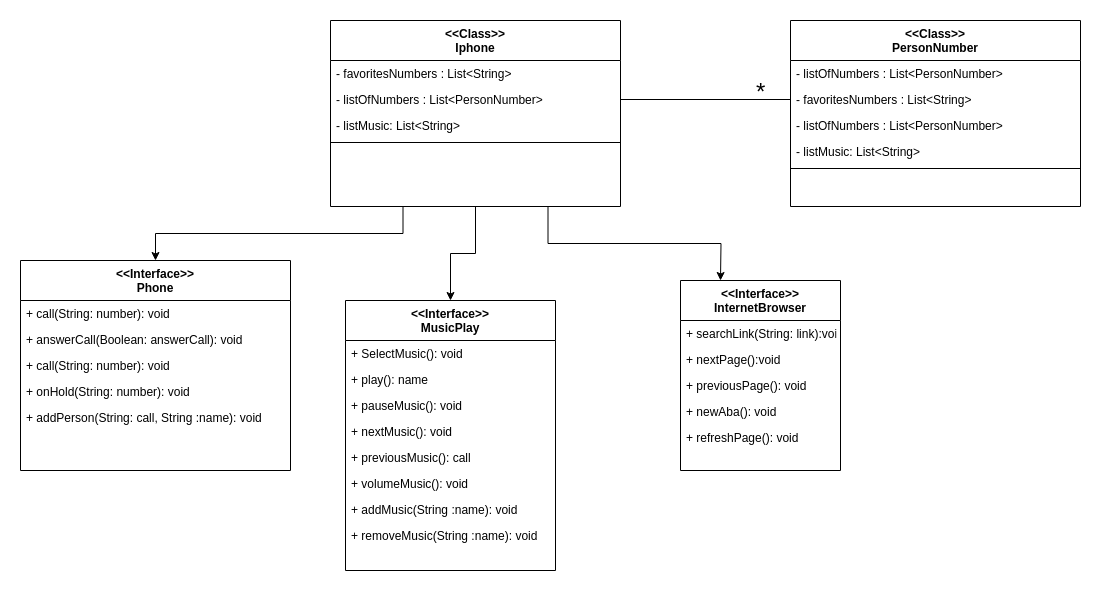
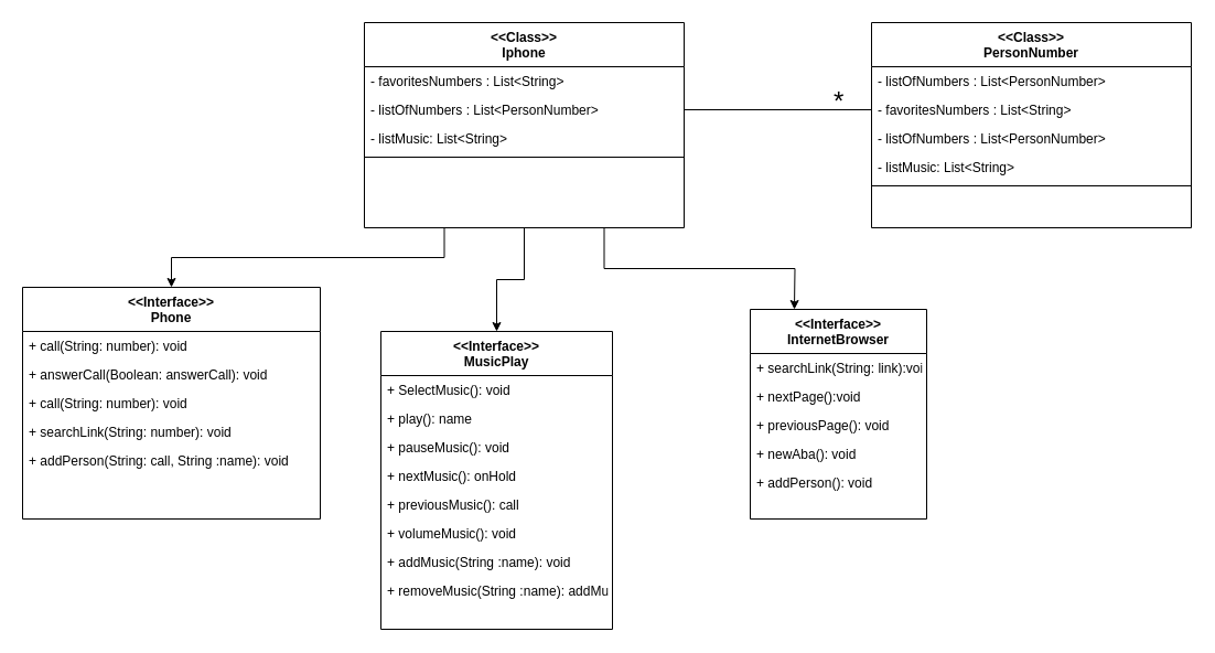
  <mxCell id="0" />
  <mxCell id="1" parent="0" />
  <mxCell id="2" style="edgeStyle=orthogonalEdgeStyle;rounded=0;orthogonalLoop=1;jettySize=auto;html=1;entryX=0.5;entryY=0;entryDx=0;entryDy=0;" edge="1" parent="1" source="3" target="21"><mxGeometry relative="1" as="geometry"><mxPoint x="390" y="370" as="targetPoint" /></mxGeometry></mxCell>
  <mxCell id="3" value="&lt;&lt;Class&gt;&gt;&#10;Iphone&#10;" style="swimlane;fontStyle=1;align=center;verticalAlign=top;childLayout=stackLayout;horizontal=1;startSize=40;horizontalStack=0;resizeParent=1;resizeLast=0;collapsible=1;marginBottom=0;rounded=0;shadow=0;strokeWidth=1;" parent="1" vertex="1"><mxGeometry x="330" y="20" width="290" height="186" as="geometry"><mxRectangle x="230" y="140" width="160" height="26" as="alternateBounds" /></mxGeometry></mxCell>
  <mxCell id="4" style="edgeStyle=orthogonalEdgeStyle;rounded=0;orthogonalLoop=1;jettySize=auto;html=1;exitX=0.75;exitY=1;exitDx=0;exitDy=0;" edge="1" parent="3" source="3"><mxGeometry relative="1" as="geometry"><mxPoint x="390" y="260" as="targetPoint" /><mxPoint x="160" y="79" as="sourcePoint" /></mxGeometry></mxCell>
  <mxCell id="5" value="- favoritesNumbers : List&lt;String&gt;" style="text;align=left;verticalAlign=top;spacingLeft=4;spacingRight=4;overflow=hidden;rotatable=0;points=[[0,0.5],[1,0.5]];portConstraint=eastwest;" parent="3" vertex="1"><mxGeometry y="40" width="290" height="26" as="geometry" /></mxCell>
  <mxCell id="6" value="- listOfNumbers : List&lt;PersonNumber&gt;" style="text;align=left;verticalAlign=top;spacingLeft=4;spacingRight=4;overflow=hidden;rotatable=0;points=[[0,0.5],[1,0.5]];portConstraint=eastwest;rounded=0;shadow=0;html=0;" parent="3" vertex="1"><mxGeometry y="66" width="290" height="26" as="geometry" /></mxCell>
  <mxCell id="7" value="- listMusic: List&lt;String&gt;" style="text;align=left;verticalAlign=top;spacingLeft=4;spacingRight=4;overflow=hidden;rotatable=0;points=[[0,0.5],[1,0.5]];portConstraint=eastwest;" vertex="1" parent="3"><mxGeometry y="92" width="290" height="26" as="geometry" /></mxCell>
  <mxCell id="8" value="" style="line;html=1;strokeWidth=1;align=left;verticalAlign=middle;spacingTop=-1;spacingLeft=3;spacingRight=3;rotatable=0;labelPosition=right;points=[];portConstraint=eastwest;" parent="3" vertex="1"><mxGeometry y="118" width="290" height="8" as="geometry" /></mxCell>
  <mxCell id="9" value="&lt;&lt;Interface&gt;&gt;&#10;Phone" style="swimlane;fontStyle=1;align=center;verticalAlign=top;childLayout=stackLayout;horizontal=1;startSize=40;horizontalStack=0;resizeParent=1;resizeLast=0;collapsible=1;marginBottom=0;rounded=0;shadow=0;strokeWidth=1;" parent="1" vertex="1"><mxGeometry x="20" y="260" width="270" height="210" as="geometry"><mxRectangle x="130" y="380" width="160" height="26" as="alternateBounds" /></mxGeometry></mxCell>
  <mxCell id="10" value="+ call(String: number): void&#10;" style="text;align=left;verticalAlign=top;spacingLeft=4;spacingRight=4;overflow=hidden;rotatable=0;points=[[0,0.5],[1,0.5]];portConstraint=eastwest;" parent="9" vertex="1"><mxGeometry y="40" width="270" height="26" as="geometry" /></mxCell>
  <mxCell id="11" value="+ answerCall(Boolean: answerCall): void&#10;" style="text;align=left;verticalAlign=top;spacingLeft=4;spacingRight=4;overflow=hidden;rotatable=0;points=[[0,0.5],[1,0.5]];portConstraint=eastwest;" vertex="1" parent="9"><mxGeometry y="66" width="270" height="26" as="geometry" /></mxCell>
  <mxCell id="12" value="+ call(String: number): void&#10;" style="text;align=left;verticalAlign=top;spacingLeft=4;spacingRight=4;overflow=hidden;rotatable=0;points=[[0,0.5],[1,0.5]];portConstraint=eastwest;" vertex="1" parent="9"><mxGeometry y="92" width="270" height="26" as="geometry" /></mxCell>
- <mxCell id="13" value="+ onHold(String: number): void&#10;" style="text;align=left;verticalAlign=top;spacingLeft=4;spacingRight=4;overflow=hidden;rotatable=0;points=[[0,0.5],[1,0.5]];portConstraint=eastwest;" vertex="1" parent="9"><mxGeometry y="118" width="270" height="26" as="geometry" /></mxCell>
+ <mxCell id="13" value="+ searchLink(String: number): void&#10;" style="text;align=left;verticalAlign=top;spacingLeft=4;spacingRight=4;overflow=hidden;rotatable=0;points=[[0,0.5],[1,0.5]];portConstraint=eastwest;" vertex="1" parent="9"><mxGeometry y="118" width="270" height="26" as="geometry" /></mxCell>
  <mxCell id="14" value="+ addPerson(String: call, String :name): void&#10;" style="text;align=left;verticalAlign=top;spacingLeft=4;spacingRight=4;overflow=hidden;rotatable=0;points=[[0,0.5],[1,0.5]];portConstraint=eastwest;" vertex="1" parent="9"><mxGeometry y="144" width="270" height="26" as="geometry" /></mxCell>
  <mxCell id="15" value="&lt;&lt;Interface&gt;&gt;&#10;InternetBrowser" style="swimlane;fontStyle=1;align=center;verticalAlign=top;childLayout=stackLayout;horizontal=1;startSize=40;horizontalStack=0;resizeParent=1;resizeLast=0;collapsible=1;marginBottom=0;rounded=0;shadow=0;strokeWidth=1;" parent="1" vertex="1"><mxGeometry x="680" y="280" width="160" height="190" as="geometry"><mxRectangle x="340" y="380" width="170" height="26" as="alternateBounds" /></mxGeometry></mxCell>
  <mxCell id="16" value="+ searchLink(String: link):void" style="text;align=left;verticalAlign=top;spacingLeft=4;spacingRight=4;overflow=hidden;rotatable=0;points=[[0,0.5],[1,0.5]];portConstraint=eastwest;" vertex="1" parent="15"><mxGeometry y="40" width="160" height="26" as="geometry" /></mxCell>
  <mxCell id="17" value="+ nextPage():void&#10;" style="text;align=left;verticalAlign=top;spacingLeft=4;spacingRight=4;overflow=hidden;rotatable=0;points=[[0,0.5],[1,0.5]];portConstraint=eastwest;" vertex="1" parent="15"><mxGeometry y="66" width="160" height="26" as="geometry" /></mxCell>
  <mxCell id="18" value="+ previousPage(): void" style="text;align=left;verticalAlign=top;spacingLeft=4;spacingRight=4;overflow=hidden;rotatable=0;points=[[0,0.5],[1,0.5]];portConstraint=eastwest;" vertex="1" parent="15"><mxGeometry y="92" width="160" height="26" as="geometry" /></mxCell>
  <mxCell id="19" value="+ newAba(): void" style="text;align=left;verticalAlign=top;spacingLeft=4;spacingRight=4;overflow=hidden;rotatable=0;points=[[0,0.5],[1,0.5]];portConstraint=eastwest;" vertex="1" parent="15"><mxGeometry y="118" width="160" height="26" as="geometry" /></mxCell>
- <mxCell id="20" value="+ refreshPage(): void" style="text;align=left;verticalAlign=top;spacingLeft=4;spacingRight=4;overflow=hidden;rotatable=0;points=[[0,0.5],[1,0.5]];portConstraint=eastwest;" vertex="1" parent="15"><mxGeometry y="144" width="160" height="26" as="geometry" /></mxCell>
+ <mxCell id="20" value="+ addPerson(): void" style="text;align=left;verticalAlign=top;spacingLeft=4;spacingRight=4;overflow=hidden;rotatable=0;points=[[0,0.5],[1,0.5]];portConstraint=eastwest;" vertex="1" parent="15"><mxGeometry y="144" width="160" height="26" as="geometry" /></mxCell>
  <mxCell id="21" value="&lt;&lt;Interface&gt;&gt;&#10;MusicPlay" style="swimlane;fontStyle=1;align=center;verticalAlign=top;childLayout=stackLayout;horizontal=1;startSize=40;horizontalStack=0;resizeParent=1;resizeLast=0;collapsible=1;marginBottom=0;rounded=0;shadow=0;strokeWidth=1;" vertex="1" parent="1"><mxGeometry x="345" y="300" width="210" height="270" as="geometry"><mxRectangle x="130" y="380" width="160" height="26" as="alternateBounds" /></mxGeometry></mxCell>
  <mxCell id="22" value="+ SelectMusic(): void" style="text;align=left;verticalAlign=top;spacingLeft=4;spacingRight=4;overflow=hidden;rotatable=0;points=[[0,0.5],[1,0.5]];portConstraint=eastwest;" vertex="1" parent="21"><mxGeometry y="40" width="210" height="26" as="geometry" /></mxCell>
  <mxCell id="23" value="+ play(): name" style="text;align=left;verticalAlign=top;spacingLeft=4;spacingRight=4;overflow=hidden;rotatable=0;points=[[0,0.5],[1,0.5]];portConstraint=eastwest;" vertex="1" parent="21"><mxGeometry y="66" width="210" height="26" as="geometry" /></mxCell>
  <mxCell id="24" value="+ pauseMusic(): void" style="text;align=left;verticalAlign=top;spacingLeft=4;spacingRight=4;overflow=hidden;rotatable=0;points=[[0,0.5],[1,0.5]];portConstraint=eastwest;" vertex="1" parent="21"><mxGeometry y="92" width="210" height="26" as="geometry" /></mxCell>
- <mxCell id="25" value="+ nextMusic(): void" style="text;align=left;verticalAlign=top;spacingLeft=4;spacingRight=4;overflow=hidden;rotatable=0;points=[[0,0.5],[1,0.5]];portConstraint=eastwest;" vertex="1" parent="21"><mxGeometry y="118" width="210" height="26" as="geometry" /></mxCell>
+ <mxCell id="25" value="+ nextMusic(): onHold" style="text;align=left;verticalAlign=top;spacingLeft=4;spacingRight=4;overflow=hidden;rotatable=0;points=[[0,0.5],[1,0.5]];portConstraint=eastwest;" vertex="1" parent="21"><mxGeometry y="118" width="210" height="26" as="geometry" /></mxCell>
  <mxCell id="26" value="+ previousMusic(): call" style="text;align=left;verticalAlign=top;spacingLeft=4;spacingRight=4;overflow=hidden;rotatable=0;points=[[0,0.5],[1,0.5]];portConstraint=eastwest;" vertex="1" parent="21"><mxGeometry y="144" width="210" height="26" as="geometry" /></mxCell>
  <mxCell id="27" value="+ volumeMusic(): void" style="text;align=left;verticalAlign=top;spacingLeft=4;spacingRight=4;overflow=hidden;rotatable=0;points=[[0,0.5],[1,0.5]];portConstraint=eastwest;" vertex="1" parent="21"><mxGeometry y="170" width="210" height="26" as="geometry" /></mxCell>
  <mxCell id="28" value="+ addMusic(String :name): void&#10;" style="text;align=left;verticalAlign=top;spacingLeft=4;spacingRight=4;overflow=hidden;rotatable=0;points=[[0,0.5],[1,0.5]];portConstraint=eastwest;" vertex="1" parent="21"><mxGeometry y="196" width="210" height="26" as="geometry" /></mxCell>
- <mxCell id="29" value="+ removeMusic(String :name): void&#10;" style="text;align=left;verticalAlign=top;spacingLeft=4;spacingRight=4;overflow=hidden;rotatable=0;points=[[0,0.5],[1,0.5]];portConstraint=eastwest;" vertex="1" parent="21"><mxGeometry y="222" width="210" height="48" as="geometry" /></mxCell>
+ <mxCell id="29" value="+ removeMusic(String :name): addMusic&#10;" style="text;align=left;verticalAlign=top;spacingLeft=4;spacingRight=4;overflow=hidden;rotatable=0;points=[[0,0.5],[1,0.5]];portConstraint=eastwest;" vertex="1" parent="21"><mxGeometry y="222" width="210" height="48" as="geometry" /></mxCell>
  <mxCell id="30" style="edgeStyle=orthogonalEdgeStyle;rounded=0;orthogonalLoop=1;jettySize=auto;html=1;entryX=0.5;entryY=0;entryDx=0;entryDy=0;exitX=0.25;exitY=1;exitDx=0;exitDy=0;" edge="1" parent="1" source="3" target="9"><mxGeometry relative="1" as="geometry"><mxPoint x="330" y="100" as="sourcePoint" /></mxGeometry></mxCell>
  <mxCell id="31" value="&lt;&lt;Class&gt;&gt;&#10;PersonNumber&#10;" style="swimlane;fontStyle=1;align=center;verticalAlign=top;childLayout=stackLayout;horizontal=1;startSize=40;horizontalStack=0;resizeParent=1;resizeLast=0;collapsible=1;marginBottom=0;rounded=0;shadow=0;strokeWidth=1;" vertex="1" parent="1"><mxGeometry x="790" y="20" width="290" height="186" as="geometry"><mxRectangle x="230" y="140" width="160" height="26" as="alternateBounds" /></mxGeometry></mxCell>
  <mxCell id="32" value="- listOfNumbers : List&lt;PersonNumber&gt;" style="text;align=left;verticalAlign=top;spacingLeft=4;spacingRight=4;overflow=hidden;rotatable=0;points=[[0,0.5],[1,0.5]];portConstraint=eastwest;rounded=0;shadow=0;html=0;" vertex="1" parent="31"><mxGeometry y="40" width="290" height="26" as="geometry" /></mxCell>
  <mxCell id="33" value="- favoritesNumbers : List&lt;String&gt;" style="text;align=left;verticalAlign=top;spacingLeft=4;spacingRight=4;overflow=hidden;rotatable=0;points=[[0,0.5],[1,0.5]];portConstraint=eastwest;" vertex="1" parent="31"><mxGeometry y="66" width="290" height="26" as="geometry" /></mxCell>
  <mxCell id="34" value="- listOfNumbers : List&lt;PersonNumber&gt;" style="text;align=left;verticalAlign=top;spacingLeft=4;spacingRight=4;overflow=hidden;rotatable=0;points=[[0,0.5],[1,0.5]];portConstraint=eastwest;rounded=0;shadow=0;html=0;" vertex="1" parent="31"><mxGeometry y="92" width="290" height="26" as="geometry" /></mxCell>
  <mxCell id="35" value="- listMusic: List&lt;String&gt;" style="text;align=left;verticalAlign=top;spacingLeft=4;spacingRight=4;overflow=hidden;rotatable=0;points=[[0,0.5],[1,0.5]];portConstraint=eastwest;" vertex="1" parent="31"><mxGeometry y="118" width="290" height="26" as="geometry" /></mxCell>
  <mxCell id="36" value="" style="line;html=1;strokeWidth=1;align=left;verticalAlign=middle;spacingTop=-1;spacingLeft=3;spacingRight=3;rotatable=0;labelPosition=right;points=[];portConstraint=eastwest;" vertex="1" parent="31"><mxGeometry y="144" width="290" height="8" as="geometry" /></mxCell>
  <mxCell id="37" style="edgeStyle=orthogonalEdgeStyle;rounded=0;orthogonalLoop=1;jettySize=auto;html=1;exitX=1;exitY=0.5;exitDx=0;exitDy=0;entryX=0;entryY=0.5;entryDx=0;entryDy=0;endArrow=none;endFill=0;" edge="1" parent="1" source="6" target="34"><mxGeometry relative="1" as="geometry"><Array as="points"><mxPoint x="790" y="99" /></Array></mxGeometry></mxCell>
  <mxCell id="38" value="*" style="text;align=left;verticalAlign=top;spacingLeft=4;spacingRight=4;overflow=hidden;rotatable=0;points=[[0,0.5],[1,0.5]];portConstraint=eastwest;rounded=0;shadow=0;html=0;fontSize=24;" vertex="1" parent="1"><mxGeometry x="750" y="70" width="20" height="26" as="geometry" /></mxCell>
